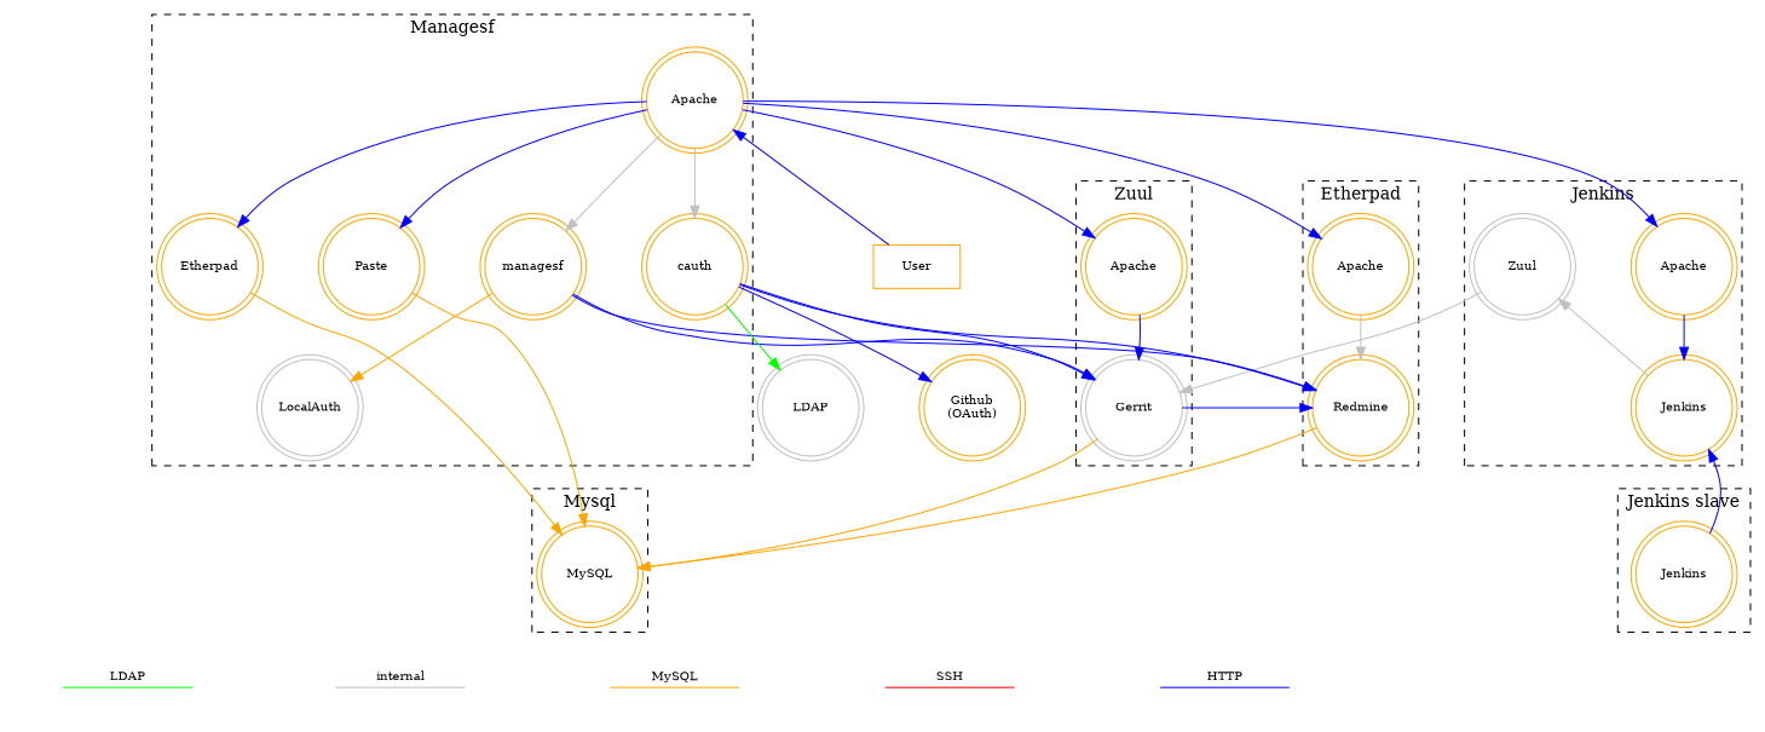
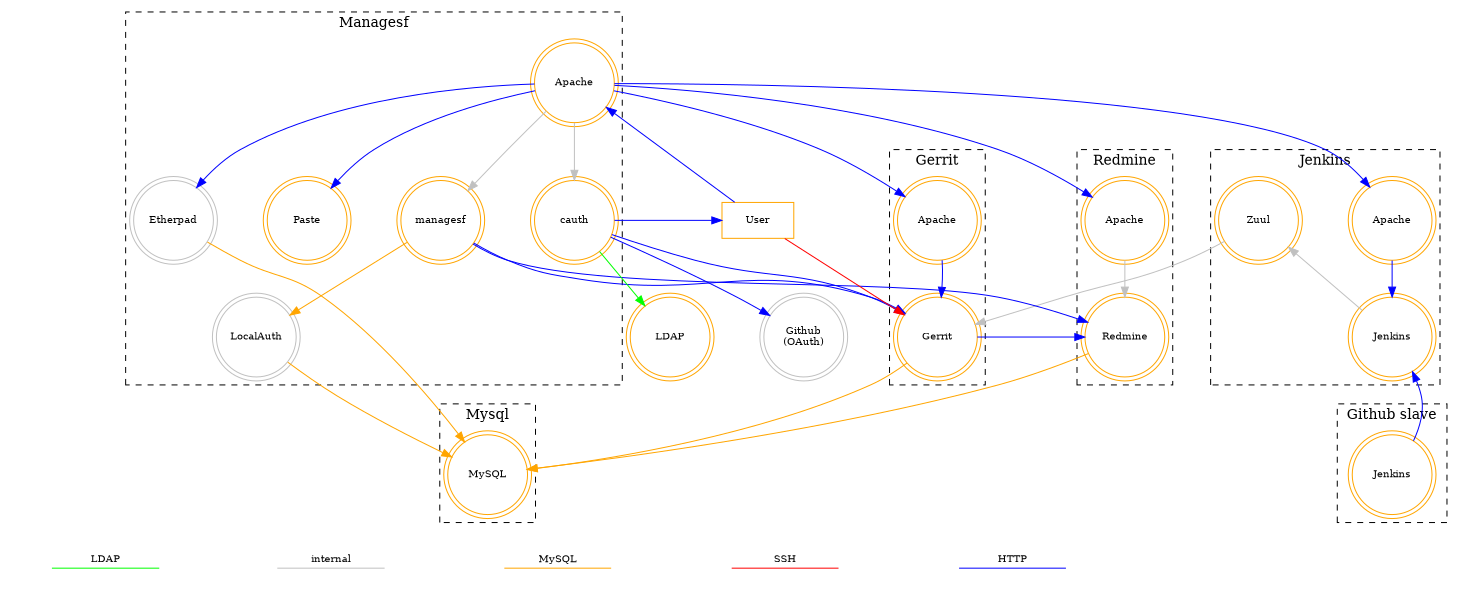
  digraph {
    nodesep=0.75
    node [color=orange fontsize=10 shape=doublecircle]
    edge [color=blue fontsize=10]
    h1 [fontsize=0 style=invis width=0]
    h2 [fontsize=0 style=invis width=0]
    s1 [fontsize=0 style=invis width=0]
    s2 [fontsize=0 style=invis width=0]
    m1 [fontsize=0 style=invis width=0]
    m2 [fontsize=0 style=invis width=0]
    i1 [fontsize=0 style=invis width=0]
    i2 [fontsize=0 style=invis width=0]
    l1 [fontsize=0 style=invis width=0]
    l2 [fontsize=0 style=invis width=0]
-   Gerrit [color=gray width=1.0]
+   Gerrit [width=1.0]
    n12 [label=Apache width=1.0]
    n13 [label=Jenkins width=1.0]
    n14 [label=Apache width=1.0]
-   Zuul [color=gray width=1.0]
+   Zuul [width=1.0]
    Redmine [width=1.0]
    n17 [label=Apache width=1.0]
    MySQL [width=1.0]
    n19 [label=Jenkins width=1.0]
    LocalAuth [color=gray width=1.0]
    Apache [width=1.0]
-   Etherpad [width=1.0]
+   Etherpad [color=gray width=1.0]
    Paste [width=1.0]
    managesf [width=1.0]
    cauth [width=1.0]
-   LDAP [color=gray width=1.0]
-   n27 [label="Github\n(OAuth)" width=1.0]
+   LDAP [width=1.0]
+   n27 [color=gray label="Github\n(OAuth)" width=1.0]
    User [shape=box width=1.0]
    subgraph cluster_1 {
      style=invis
      subgraph sub_2 {
        rank=same
        style=invis
        h1
        h2
      }
      subgraph sub_3 {
        rank=same
        style=invis
        s1
        s2
      }
      subgraph sub_4 {
        rank=same
        style=invis
        m1
        m2
      }
      subgraph sub_5 {
        rank=same
        style=invis
        i1
        i2
      }
      subgraph sub_6 {
        rank=same
        style=invis
        l1
        l2
      }
    }
    subgraph cluster_7 {
-     label=Zuul
+     label=Gerrit
      style=dashed
      Gerrit
      n12
    }
    subgraph cluster_8 {
      label=Jenkins
      style=dashed
      n13
      n14
      Zuul
    }
    subgraph cluster_9 {
-     label=Etherpad
+     label=Redmine
      style=dashed
      Redmine
      n17
    }
    subgraph cluster_10 {
      label=Mysql
      style=dashed
      MySQL
    }
    subgraph cluster_11 {
-     label="Jenkins slave"
+     label="Github slave"
      style=dashed
      n19
    }
    subgraph cluster_12 {
      label=Managesf
      style=dashed
      LocalAuth
      Apache
      Etherpad
      Paste
      managesf
      cauth
    }
    h1 -> h2 [dir=none label=HTTP]
    s1 -> s2 [color=red dir=none label=SSH]
    m1 -> m2 [color=orange dir=none label=MySQL]
    i1 -> i2 [color=gray dir=none label=internal]
    l1 -> l2 [color=green dir=none label=LDAP]
    Gerrit -> Redmine [constraint=False]
    Gerrit -> MySQL [color=orange]
    n12 -> Gerrit
    n13 -> Zuul [color=gray constraint=False]
    n13 -> n19 [style=invis]
    n14 -> n13
    Zuul -> Gerrit [color=gray]
    Redmine -> MySQL [color=orange]
    n17 -> Redmine [color=gray]
    MySQL -> m1 [color=green style=invis]
    n19 -> n13 [constraint=False]
    Apache -> n12
    Apache -> n14
    Apache -> n17
    Apache -> Etherpad
    Apache -> Paste
    Apache -> managesf [color=gray]
    Apache -> cauth [color=gray]
    Etherpad -> MySQL [color=orange]
-   Paste -> MySQL [color=orange]
+   LocalAuth -> MySQL [color=orange]
    managesf -> Gerrit
    managesf -> Redmine
    managesf -> LocalAuth [color=orange]
    cauth -> Gerrit
-   cauth -> Redmine
+   cauth -> User
    cauth -> LDAP [color=green]
    cauth -> n27
+   User -> Gerrit [color=red]
    User -> Apache
  }
